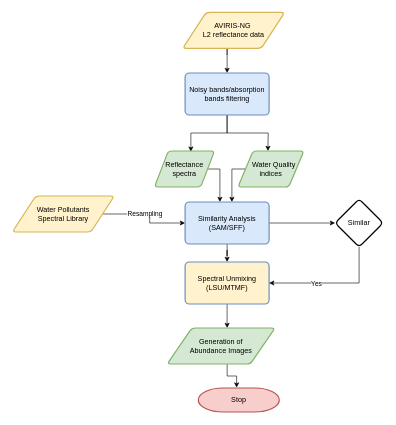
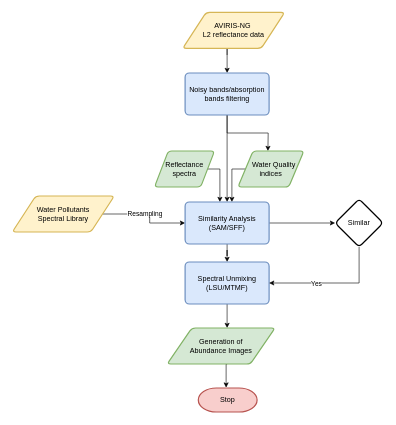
  <mxCell id="0" />
  <mxCell id="1" parent="0" />
  <mxCell id="2" style="edgeStyle=orthogonalEdgeStyle;rounded=0;orthogonalLoop=1;jettySize=auto;html=1;" parent="1" edge="1"><mxGeometry relative="1" as="geometry"><mxPoint x="378" y="91" as="sourcePoint" /><mxPoint x="378.023" y="121.019" as="targetPoint" /><Array as="points"><mxPoint x="378" y="81" /><mxPoint x="378" y="81" /></Array></mxGeometry></mxCell>
  <mxCell id="3" value="AVIRIS-NG&amp;nbsp;&lt;br&gt;L2 reflectance data" style="shape=parallelogram;html=1;strokeWidth=2;perimeter=parallelogramPerimeter;whiteSpace=wrap;rounded=1;arcSize=12;size=0.23;fillColor=#fff2cc;strokeColor=#d6b656;" parent="1" vertex="1"><mxGeometry x="304" y="20" width="170" height="60" as="geometry" /></mxCell>
- <mxCell id="4" value="" style="edgeStyle=orthogonalEdgeStyle;rounded=0;orthogonalLoop=1;jettySize=auto;html=1;entryX=0.606;entryY=0.02;entryDx=0;entryDy=0;entryPerimeter=0;" parent="1" source="6" target="13" edge="1"><mxGeometry relative="1" as="geometry"><mxPoint x="378" y="261" as="targetPoint" /></mxGeometry></mxCell>
+ <mxCell id="4" value="" style="edgeStyle=orthogonalEdgeStyle;rounded=0;orthogonalLoop=1;jettySize=auto;html=1;" parent="1" source="6" target="16" edge="1"><mxGeometry relative="1" as="geometry"><mxPoint x="378" y="261" as="targetPoint" /></mxGeometry></mxCell>
  <mxCell id="5" value="" style="edgeStyle=orthogonalEdgeStyle;rounded=0;orthogonalLoop=1;jettySize=auto;html=1;" parent="1" source="6" edge="1"><mxGeometry relative="1" as="geometry"><mxPoint x="446" y="251" as="targetPoint" /></mxGeometry></mxCell>
  <mxCell id="6" value="Noisy bands/absorption bands filtering" style="rounded=1;whiteSpace=wrap;html=1;absoluteArcSize=1;arcSize=14;strokeWidth=2;fillColor=#dae8fc;strokeColor=#6c8ebf;" parent="1" vertex="1"><mxGeometry x="308" y="121" width="140" height="70" as="geometry" /></mxCell>
  <mxCell id="7" style="edgeStyle=orthogonalEdgeStyle;rounded=0;orthogonalLoop=1;jettySize=auto;html=1;entryX=0;entryY=0.5;entryDx=0;entryDy=0;" parent="1" source="9" target="16" edge="1"><mxGeometry relative="1" as="geometry" /></mxCell>
  <mxCell id="8" value="Resampling" style="edgeLabel;html=1;align=center;verticalAlign=middle;resizable=0;points=[];" vertex="1" connectable="0" parent="7"><mxGeometry x="-0.076" y="2" relative="1" as="geometry"><mxPoint as="offset" /></mxGeometry></mxCell>
  <mxCell id="9" value="Water Pollutants &lt;br&gt;Spectral Library" style="shape=parallelogram;html=1;strokeWidth=2;perimeter=parallelogramPerimeter;whiteSpace=wrap;rounded=1;arcSize=12;size=0.23;fillColor=#fff2cc;strokeColor=#d6b656;" parent="1" vertex="1"><mxGeometry x="20" y="326" width="170" height="60" as="geometry" /></mxCell>
  <mxCell id="10" style="edgeStyle=orthogonalEdgeStyle;rounded=0;orthogonalLoop=1;jettySize=auto;html=1;" parent="1" source="11" edge="1"><mxGeometry relative="1" as="geometry"><mxPoint x="386" y="336" as="targetPoint" /><Array as="points"><mxPoint x="386" y="281" /><mxPoint x="386" y="336" /></Array></mxGeometry></mxCell>
  <mxCell id="11" value="&amp;nbsp; &amp;nbsp;Water Quality indices" style="shape=parallelogram;html=1;strokeWidth=2;perimeter=parallelogramPerimeter;whiteSpace=wrap;rounded=1;arcSize=12;size=0.23;fillColor=#d5e8d4;strokeColor=#82b366;" parent="1" vertex="1"><mxGeometry x="396" y="251" width="110" height="60" as="geometry" /></mxCell>
  <mxCell id="12" style="edgeStyle=orthogonalEdgeStyle;rounded=0;orthogonalLoop=1;jettySize=auto;html=1;exitX=1;exitY=0.5;exitDx=0;exitDy=0;" parent="1" source="13" edge="1"><mxGeometry relative="1" as="geometry"><mxPoint x="366" y="336" as="targetPoint" /><Array as="points"><mxPoint x="366" y="281" /><mxPoint x="366" y="336" /></Array></mxGeometry></mxCell>
  <mxCell id="13" value="Reflectance&lt;br&gt;spectra" style="shape=parallelogram;html=1;strokeWidth=2;perimeter=parallelogramPerimeter;whiteSpace=wrap;rounded=1;arcSize=12;size=0.23;fillColor=#d5e8d4;strokeColor=#82b366;" parent="1" vertex="1"><mxGeometry x="257" y="251" width="100" height="60" as="geometry" /></mxCell>
  <mxCell id="14" style="edgeStyle=orthogonalEdgeStyle;rounded=0;orthogonalLoop=1;jettySize=auto;html=1;entryX=0.5;entryY=0;entryDx=0;entryDy=0;" parent="1" source="16" target="18" edge="1"><mxGeometry relative="1" as="geometry" /></mxCell>
  <mxCell id="15" value="" style="edgeStyle=orthogonalEdgeStyle;rounded=0;orthogonalLoop=1;jettySize=auto;html=1;" parent="1" source="16" target="24" edge="1"><mxGeometry relative="1" as="geometry" /></mxCell>
  <mxCell id="16" value="Similarity Analysis (SAM/SFF)" style="rounded=1;whiteSpace=wrap;html=1;absoluteArcSize=1;arcSize=14;strokeWidth=2;fillColor=#dae8fc;strokeColor=#6c8ebf;" parent="1" vertex="1"><mxGeometry x="308" y="336" width="140" height="70" as="geometry" /></mxCell>
  <mxCell id="17" style="edgeStyle=orthogonalEdgeStyle;rounded=0;orthogonalLoop=1;jettySize=auto;html=1;" parent="1" source="18" edge="1"><mxGeometry relative="1" as="geometry"><mxPoint x="378" y="546" as="targetPoint" /><Array as="points"><mxPoint x="378" y="546" /></Array></mxGeometry></mxCell>
- <mxCell id="18" value="Spectral Unmixing (LSU/MTMF)" style="rounded=1;whiteSpace=wrap;html=1;absoluteArcSize=1;arcSize=14;strokeWidth=2;fillColor=#fff2cc;strokeColor=#6c8ebf;" parent="1" vertex="1"><mxGeometry x="308" y="436" width="140" height="70" as="geometry" /></mxCell>
+ <mxCell id="18" value="Spectral Unmixing (LSU/MTMF)" style="rounded=1;whiteSpace=wrap;html=1;absoluteArcSize=1;arcSize=14;strokeWidth=2;fillColor=#dae8fc;strokeColor=#6c8ebf;" parent="1" vertex="1"><mxGeometry x="308" y="436" width="140" height="70" as="geometry" /></mxCell>
  <mxCell id="19" style="edgeStyle=orthogonalEdgeStyle;rounded=0;orthogonalLoop=1;jettySize=auto;html=1;entryX=0.473;entryY=-0.017;entryDx=0;entryDy=0;entryPerimeter=0;exitX=0.556;exitY=1.002;exitDx=0;exitDy=0;exitPerimeter=0;" parent="1" source="20" target="21" edge="1"><mxGeometry relative="1" as="geometry" /></mxCell>
  <mxCell id="20" value="Generation of &lt;br&gt;Abundance Images" style="shape=parallelogram;html=1;strokeWidth=2;perimeter=parallelogramPerimeter;whiteSpace=wrap;rounded=1;arcSize=12;size=0.23;fillColor=#d5e8d4;strokeColor=#82b366;" parent="1" vertex="1"><mxGeometry x="278" y="546" width="180" height="60" as="geometry" /></mxCell>
- <mxCell id="21" value="Stop" style="strokeWidth=2;html=1;shape=mxgraph.flowchart.terminator;whiteSpace=wrap;fillColor=#f8cecc;strokeColor=#b85450;" parent="1" vertex="1"><mxGeometry x="330" y="646" width="135" height="40" as="geometry" /></mxCell>
+ <mxCell id="21" value="Stop" style="strokeWidth=2;html=1;shape=mxgraph.flowchart.terminator;whiteSpace=wrap;fillColor=#f8cecc;strokeColor=#b85450;" parent="1" vertex="1"><mxGeometry x="330" y="646" width="98" height="40" as="geometry" /></mxCell>
  <mxCell id="22" style="edgeStyle=orthogonalEdgeStyle;rounded=0;orthogonalLoop=1;jettySize=auto;html=1;entryX=1;entryY=0.5;entryDx=0;entryDy=0;" parent="1" source="24" target="18" edge="1"><mxGeometry relative="1" as="geometry"><Array as="points"><mxPoint x="598" y="471" /></Array></mxGeometry></mxCell>
  <mxCell id="23" value="Yes" style="edgeLabel;html=1;align=center;verticalAlign=middle;resizable=0;points=[];" parent="22" vertex="1" connectable="0"><mxGeometry x="-0.069" y="3" relative="1" as="geometry"><mxPoint x="-34" y="-3" as="offset" /></mxGeometry></mxCell>
  <mxCell id="24" value="Similar" style="rhombus;whiteSpace=wrap;html=1;rounded=1;arcSize=14;strokeWidth=2;" parent="1" vertex="1"><mxGeometry x="558" y="331" width="80" height="80" as="geometry" /></mxCell>
